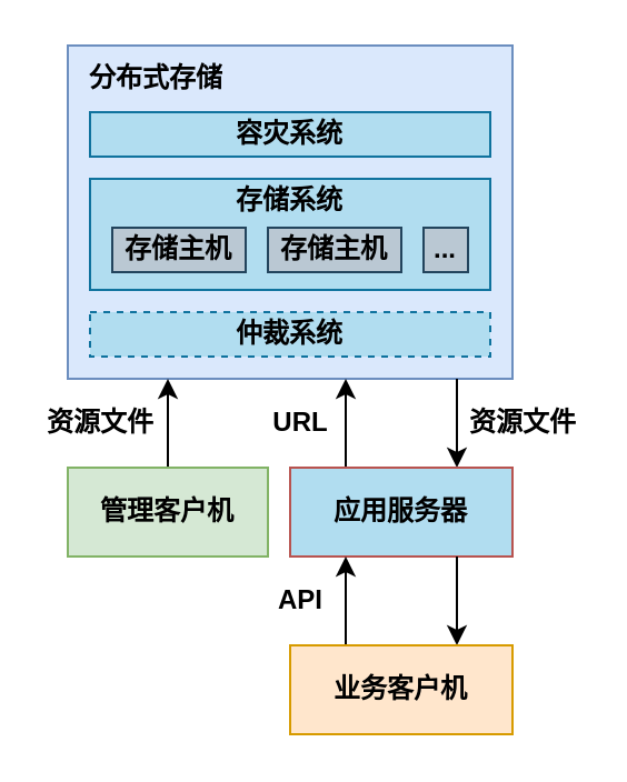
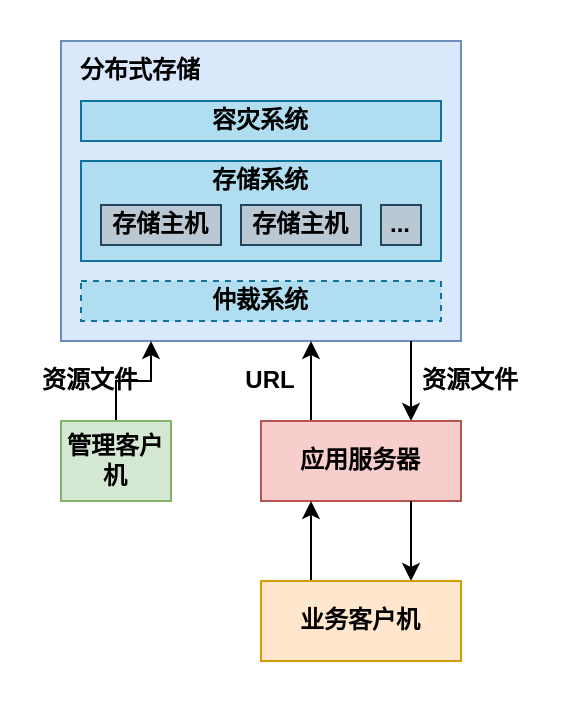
  <mxCell id="0" />
  <mxCell id="1" parent="0" />
  <mxCell id="2" value="" style="rounded=0;whiteSpace=wrap;html=1;fillColor=#dae8fc;strokeColor=#6c8ebf;" vertex="1" parent="1"><mxGeometry x="30" y="20" width="200" height="150" as="geometry" /></mxCell>
  <mxCell id="3" value="&lt;font face=&quot;Georgia&quot;&gt;分布式存储&lt;/font&gt;" style="text;html=1;strokeColor=none;fillColor=none;align=center;verticalAlign=middle;whiteSpace=wrap;rounded=0;fontStyle=1" vertex="1" parent="1"><mxGeometry x="30" y="20" width="80" height="30" as="geometry" /></mxCell>
  <mxCell id="4" style="edgeStyle=orthogonalEdgeStyle;rounded=0;orthogonalLoop=1;jettySize=auto;html=1;exitX=0.5;exitY=0;exitDx=0;exitDy=0;entryX=0.225;entryY=1;entryDx=0;entryDy=0;entryPerimeter=0;" edge="1" parent="1" source="5" target="2"><mxGeometry relative="1" as="geometry" /></mxCell>
- <mxCell id="5" value="&lt;b&gt;管理客户机&lt;/b&gt;" style="rounded=0;whiteSpace=wrap;html=1;fillColor=#d5e8d4;strokeColor=#82b366;" vertex="1" parent="1"><mxGeometry x="30" y="210" width="90" height="40" as="geometry" /></mxCell>
+ <mxCell id="5" value="&lt;b&gt;管理客户机&lt;/b&gt;" style="rounded=0;whiteSpace=wrap;html=1;fillColor=#d5e8d4;strokeColor=#82b366;" vertex="1" parent="1"><mxGeometry x="30" y="210" width="55" height="40" as="geometry" /></mxCell>
  <mxCell id="6" style="edgeStyle=orthogonalEdgeStyle;rounded=0;orthogonalLoop=1;jettySize=auto;html=1;exitX=0.25;exitY=0;exitDx=0;exitDy=0;entryX=0.625;entryY=1;entryDx=0;entryDy=0;entryPerimeter=0;" edge="1" parent="1" source="8" target="2"><mxGeometry relative="1" as="geometry" /></mxCell>
  <mxCell id="7" style="edgeStyle=orthogonalEdgeStyle;rounded=0;orthogonalLoop=1;jettySize=auto;html=1;exitX=0.75;exitY=0;exitDx=0;exitDy=0;entryX=0.875;entryY=1;entryDx=0;entryDy=0;entryPerimeter=0;startArrow=classic;startFill=1;endArrow=none;endFill=0;" edge="1" parent="1" source="8" target="2"><mxGeometry relative="1" as="geometry" /></mxCell>
- <mxCell id="8" value="&lt;b&gt;应用服务器&lt;/b&gt;" style="rounded=0;whiteSpace=wrap;html=1;fillColor=#b1ddf0;strokeColor=#b85450;" vertex="1" parent="1"><mxGeometry x="130" y="210" width="100" height="40" as="geometry" /></mxCell>
+ <mxCell id="8" value="&lt;b&gt;应用服务器&lt;/b&gt;" style="rounded=0;whiteSpace=wrap;html=1;fillColor=#f8cecc;strokeColor=#b85450;" vertex="1" parent="1"><mxGeometry x="130" y="210" width="100" height="40" as="geometry" /></mxCell>
  <mxCell id="9" style="edgeStyle=orthogonalEdgeStyle;rounded=0;orthogonalLoop=1;jettySize=auto;html=1;exitX=0.25;exitY=0;exitDx=0;exitDy=0;entryX=0.25;entryY=1;entryDx=0;entryDy=0;startArrow=none;startFill=0;endArrow=classic;endFill=1;" edge="1" parent="1" source="11" target="8"><mxGeometry relative="1" as="geometry" /></mxCell>
  <mxCell id="10" style="edgeStyle=orthogonalEdgeStyle;rounded=0;orthogonalLoop=1;jettySize=auto;html=1;exitX=0.75;exitY=0;exitDx=0;exitDy=0;entryX=0.75;entryY=1;entryDx=0;entryDy=0;startArrow=classic;startFill=1;endArrow=none;endFill=0;" edge="1" parent="1" source="11" target="8"><mxGeometry relative="1" as="geometry" /></mxCell>
  <mxCell id="11" value="&lt;b&gt;业务客户机&lt;/b&gt;" style="rounded=0;whiteSpace=wrap;html=1;fillColor=#ffe6cc;strokeColor=#d79b00;" vertex="1" parent="1"><mxGeometry x="130" y="290" width="100" height="40" as="geometry" /></mxCell>
  <mxCell id="12" value="&lt;b&gt;URL&lt;/b&gt;" style="text;html=1;strokeColor=none;fillColor=none;align=center;verticalAlign=middle;whiteSpace=wrap;rounded=0;" vertex="1" parent="1"><mxGeometry x="120" y="180" width="30" height="20" as="geometry" /></mxCell>
  <mxCell id="13" value="&lt;b&gt;资源文件&lt;/b&gt;" style="text;html=1;strokeColor=none;fillColor=none;align=center;verticalAlign=middle;whiteSpace=wrap;rounded=0;" vertex="1" parent="1"><mxGeometry x="210" y="180" width="50" height="20" as="geometry" /></mxCell>
- <mxCell id="14" value="&lt;b&gt;API&lt;/b&gt;" style="text;html=1;strokeColor=none;fillColor=none;align=center;verticalAlign=middle;whiteSpace=wrap;rounded=0;" vertex="1" parent="1"><mxGeometry x="120" y="260" width="30" height="20" as="geometry" /></mxCell>
  <mxCell id="15" value="&lt;b&gt;资源文件&lt;/b&gt;" style="text;html=1;strokeColor=none;fillColor=none;align=center;verticalAlign=middle;whiteSpace=wrap;rounded=0;" vertex="1" parent="1"><mxGeometry x="20" y="180" width="50" height="20" as="geometry" /></mxCell>
  <mxCell id="16" value="容灾系统" style="rounded=0;whiteSpace=wrap;html=1;fillColor=#b1ddf0;strokeColor=#10739e;fontStyle=1" vertex="1" parent="1"><mxGeometry x="40" y="50" width="180" height="20" as="geometry" /></mxCell>
  <mxCell id="17" value="" style="rounded=0;whiteSpace=wrap;html=1;fillColor=#b1ddf0;strokeColor=#10739e;" vertex="1" parent="1"><mxGeometry x="40" y="80" width="180" height="50" as="geometry" /></mxCell>
  <mxCell id="18" value="存储主机" style="rounded=0;whiteSpace=wrap;html=1;fontStyle=1;fillColor=#bac8d3;strokeColor=#23445d;" vertex="1" parent="1"><mxGeometry x="50" y="102" width="60" height="20" as="geometry" /></mxCell>
  <mxCell id="19" value="存储主机" style="rounded=0;whiteSpace=wrap;html=1;fontStyle=1;fillColor=#bac8d3;strokeColor=#23445d;" vertex="1" parent="1"><mxGeometry x="120" y="102" width="60" height="20" as="geometry" /></mxCell>
  <mxCell id="20" value="..." style="rounded=0;whiteSpace=wrap;html=1;fontStyle=1;fillColor=#bac8d3;strokeColor=#23445d;" vertex="1" parent="1"><mxGeometry x="190" y="102" width="20" height="20" as="geometry" /></mxCell>
  <mxCell id="21" value="存储系统" style="text;html=1;strokeColor=none;fillColor=none;align=center;verticalAlign=middle;whiteSpace=wrap;rounded=0;fontStyle=1" vertex="1" parent="1"><mxGeometry x="100" y="80" width="60" height="20" as="geometry" /></mxCell>
  <mxCell id="22" value="仲裁系统" style="rounded=0;whiteSpace=wrap;html=1;fillColor=#b1ddf0;strokeColor=#10739e;fontStyle=1;dashed=1;" vertex="1" parent="1"><mxGeometry x="40" y="140" width="180" height="20" as="geometry" /></mxCell>
